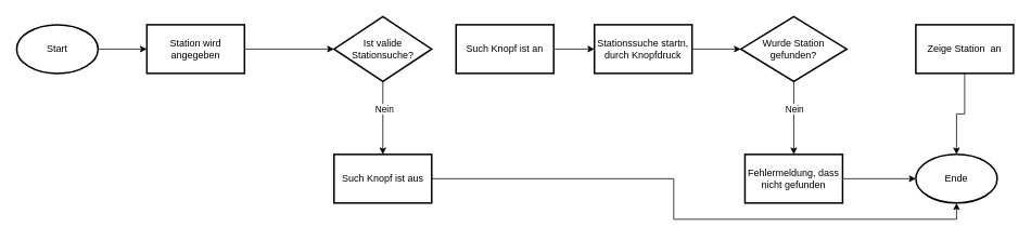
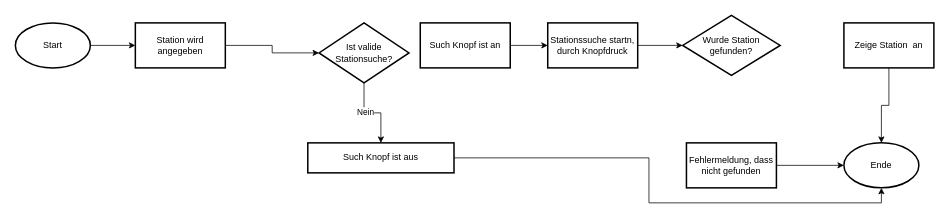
  <mxCell id="0" />
  <mxCell id="1" parent="0" />
  <mxCell id="2" value="" style="edgeStyle=orthogonalEdgeStyle;rounded=0;orthogonalLoop=1;jettySize=auto;html=1;" edge="1" parent="1" source="3" target="5"><mxGeometry relative="1" as="geometry" /></mxCell>
  <mxCell id="3" value="Start" style="strokeWidth=2;html=1;shape=mxgraph.flowchart.start_1;whiteSpace=wrap;" vertex="1" parent="1"><mxGeometry x="20" y="30" width="100" height="60" as="geometry" /></mxCell>
  <mxCell id="4" value="" style="edgeStyle=orthogonalEdgeStyle;rounded=0;orthogonalLoop=1;jettySize=auto;html=1;" edge="1" parent="1" source="5" target="8"><mxGeometry relative="1" as="geometry" /></mxCell>
  <mxCell id="5" value="Station wird angegeben" style="whiteSpace=wrap;html=1;strokeWidth=2;" vertex="1" parent="1"><mxGeometry x="180" y="30" width="120" height="60" as="geometry" /></mxCell>
  <mxCell id="6" value="" style="edgeStyle=orthogonalEdgeStyle;rounded=0;orthogonalLoop=1;jettySize=auto;html=1;" edge="1" parent="1" source="8" target="10"><mxGeometry relative="1" as="geometry" /></mxCell>
  <mxCell id="7" value="Nein" style="edgeLabel;html=1;align=center;verticalAlign=middle;resizable=0;points=[];" vertex="1" connectable="0" parent="6"><mxGeometry x="-0.267" y="1" relative="1" as="geometry"><mxPoint as="offset" /></mxGeometry></mxCell>
- <mxCell id="8" value="Ist valide Stationsuche?" style="rhombus;whiteSpace=wrap;html=1;strokeWidth=2;" vertex="1" parent="1"><mxGeometry x="410" y="20" width="120" height="80" as="geometry" /></mxCell>
+ <mxCell id="8" value="Ist valide Stationsuche?" style="rhombus;whiteSpace=wrap;html=1;strokeWidth=2;" vertex="1" parent="1"><mxGeometry x="425" y="30" width="120" height="80" as="geometry" /></mxCell>
  <mxCell id="9" style="edgeStyle=orthogonalEdgeStyle;rounded=0;orthogonalLoop=1;jettySize=auto;html=1;entryX=0.5;entryY=1;entryDx=0;entryDy=0;entryPerimeter=0;" edge="1" parent="1" source="10" target="22"><mxGeometry relative="1" as="geometry" /></mxCell>
- <mxCell id="10" value="Such Knopf ist aus" style="whiteSpace=wrap;html=1;strokeWidth=2;" vertex="1" parent="1"><mxGeometry x="410" y="190" width="120" height="60" as="geometry" /></mxCell>
+ <mxCell id="10" value="Such Knopf ist aus" style="whiteSpace=wrap;html=1;strokeWidth=2;" vertex="1" parent="1"><mxGeometry x="410" y="190" width="195" height="40" as="geometry" /></mxCell>
  <mxCell id="11" value="" style="edgeStyle=orthogonalEdgeStyle;rounded=0;orthogonalLoop=1;jettySize=auto;html=1;" edge="1" parent="1" source="12" target="15"><mxGeometry relative="1" as="geometry" /></mxCell>
  <mxCell id="12" value="Stationssuche startn, durch Knopfdruck" style="whiteSpace=wrap;html=1;strokeWidth=2;" vertex="1" parent="1"><mxGeometry x="730" y="30" width="120" height="60" as="geometry" /></mxCell>
- <mxCell id="13" value="" style="edgeStyle=orthogonalEdgeStyle;rounded=0;orthogonalLoop=1;jettySize=auto;html=1;" edge="1" parent="1" source="15" target="17"><mxGeometry relative="1" as="geometry"><Array as="points"><mxPoint x="975" y="130" /><mxPoint x="975" y="130" /></Array></mxGeometry></mxCell>
- <mxCell id="14" value="Nein" style="edgeLabel;html=1;align=center;verticalAlign=middle;resizable=0;points=[];" vertex="1" connectable="0" parent="13"><mxGeometry x="-0.271" relative="1" as="geometry"><mxPoint as="offset" /></mxGeometry></mxCell>
  <mxCell id="15" value="Wurde Station gefunden?" style="rhombus;whiteSpace=wrap;html=1;strokeWidth=2;" vertex="1" parent="1"><mxGeometry x="910" y="20" width="130" height="80" as="geometry" /></mxCell>
  <mxCell id="16" style="edgeStyle=orthogonalEdgeStyle;rounded=0;orthogonalLoop=1;jettySize=auto;html=1;entryX=0;entryY=0.5;entryDx=0;entryDy=0;entryPerimeter=0;" edge="1" parent="1" source="17" target="22"><mxGeometry relative="1" as="geometry" /></mxCell>
  <mxCell id="17" value="Fehlermeldung, dass nicht gefunden" style="whiteSpace=wrap;html=1;strokeWidth=2;" vertex="1" parent="1"><mxGeometry x="915" y="190" width="120" height="60" as="geometry" /></mxCell>
  <mxCell id="18" style="edgeStyle=orthogonalEdgeStyle;rounded=0;orthogonalLoop=1;jettySize=auto;html=1;" edge="1" parent="1" source="19" target="22"><mxGeometry relative="1" as="geometry" /></mxCell>
  <mxCell id="19" value="Zeige Station&amp;nbsp; an" style="whiteSpace=wrap;html=1;strokeWidth=2;" vertex="1" parent="1"><mxGeometry x="1125" y="30" width="120" height="60" as="geometry" /></mxCell>
  <mxCell id="20" style="edgeStyle=orthogonalEdgeStyle;rounded=0;orthogonalLoop=1;jettySize=auto;html=1;entryX=0;entryY=0.5;entryDx=0;entryDy=0;" edge="1" parent="1" source="21" target="12"><mxGeometry relative="1" as="geometry" /></mxCell>
  <mxCell id="21" value="Such Knopf ist an" style="whiteSpace=wrap;html=1;strokeWidth=2;" vertex="1" parent="1"><mxGeometry x="560" y="30" width="120" height="60" as="geometry" /></mxCell>
  <mxCell id="22" value="Ende" style="strokeWidth=2;html=1;shape=mxgraph.flowchart.start_1;whiteSpace=wrap;" vertex="1" parent="1"><mxGeometry x="1125" y="190" width="100" height="60" as="geometry" /></mxCell>
